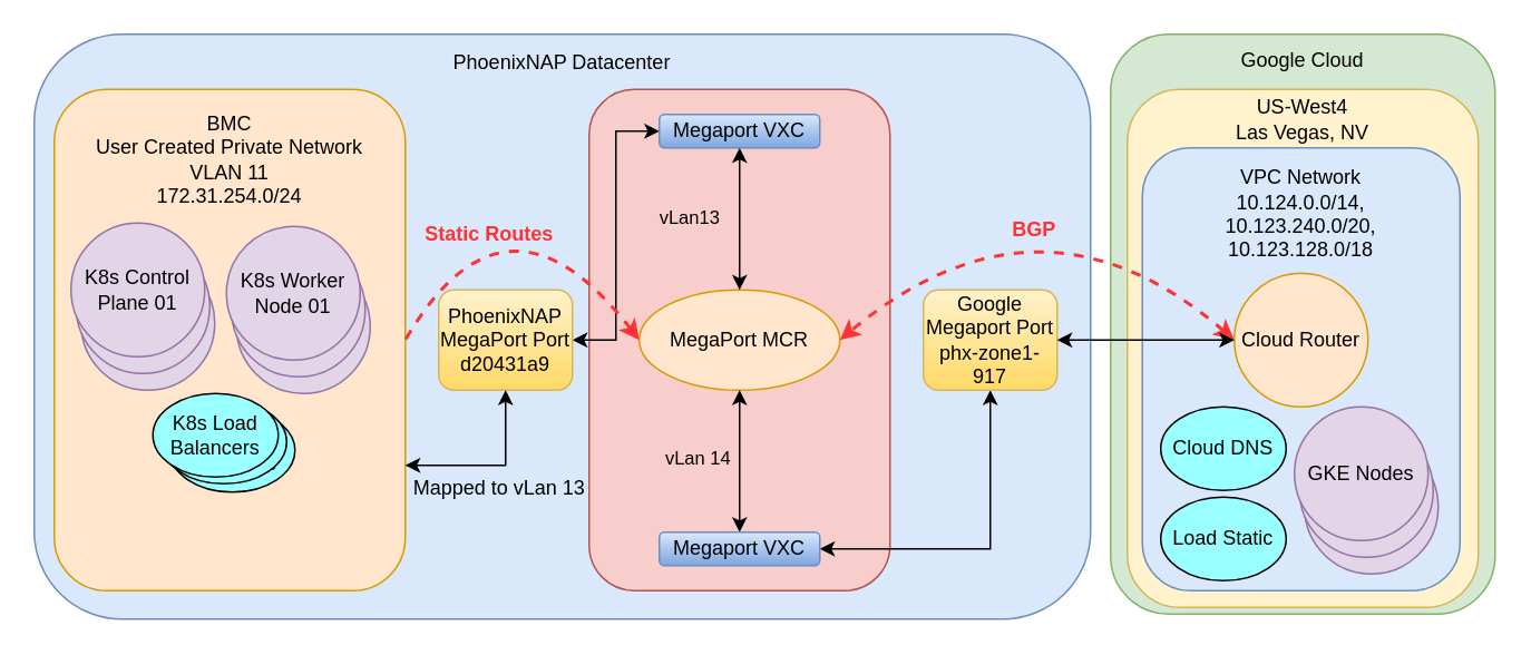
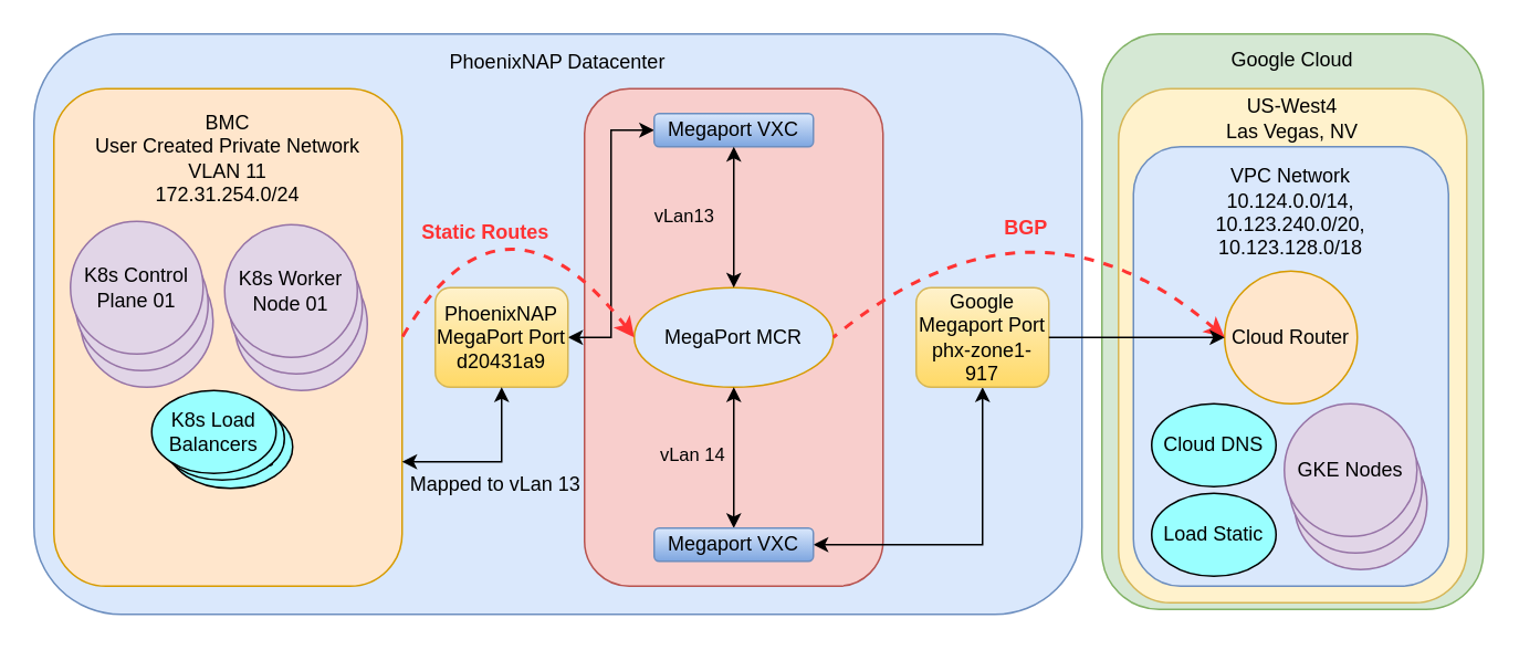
  <mxCell id="0" />
  <mxCell id="1" parent="0" />
  <mxCell id="2" value="Google Cloud&lt;br&gt;&lt;br&gt;&lt;br&gt;&lt;br&gt;&lt;br&gt;&lt;br&gt;&lt;br&gt;&lt;br&gt;&lt;br&gt;&lt;br&gt;&lt;br&gt;&lt;br&gt;&lt;br&gt;&lt;br&gt;&lt;br&gt;&lt;br&gt;&lt;br&gt;&lt;br&gt;&lt;br&gt;&lt;br&gt;&lt;br&gt;&lt;br&gt;&lt;br&gt;" style="rounded=1;whiteSpace=wrap;html=1;strokeColor=#82b366;fillColor=#d5e8d4;" parent="1" vertex="1"><mxGeometry x="664" y="20" width="230" height="347" as="geometry" /></mxCell>
  <mxCell id="3" value="PhoenixNAP Datacenter&lt;br&gt;&lt;br&gt;&lt;br&gt;&lt;br&gt;&lt;br&gt;&lt;br&gt;&lt;br&gt;&lt;br&gt;&lt;br&gt;&lt;br&gt;&lt;br&gt;&lt;br&gt;&lt;br&gt;&lt;br&gt;&lt;br&gt;&lt;br&gt;&lt;br&gt;&lt;br&gt;&lt;br&gt;&lt;br&gt;&lt;br&gt;&lt;br&gt;&lt;br&gt;" style="rounded=1;whiteSpace=wrap;html=1;strokeColor=#6c8ebf;fillColor=#dae8fc;" parent="1" vertex="1"><mxGeometry x="20" y="20" width="632" height="350" as="geometry" /></mxCell>
  <mxCell id="4" value="MegaPort" style="rounded=1;whiteSpace=wrap;html=1;strokeColor=#b85450;fillColor=#f8cecc;" parent="1" vertex="1"><mxGeometry x="352" y="53" width="180" height="300" as="geometry" /></mxCell>
  <mxCell id="5" value="&lt;div&gt;BMC&lt;/div&gt;&lt;div&gt;User Created Private Network&lt;/div&gt;&lt;div&gt;VLAN 11&lt;br&gt;&lt;/div&gt;&lt;div&gt;172.31.254.0/24&lt;/div&gt;&lt;div&gt;&lt;br&gt;&lt;/div&gt;&lt;div&gt;&lt;br&gt;&lt;/div&gt;&lt;div&gt;&lt;br&gt;&lt;/div&gt;&lt;div&gt;&lt;br&gt;&lt;/div&gt;&lt;div&gt;&lt;br&gt;&lt;/div&gt;&lt;div&gt;&lt;br&gt;&lt;/div&gt;&lt;div&gt;&lt;br&gt;&lt;/div&gt;&lt;div&gt;&lt;br&gt;&lt;/div&gt;&lt;div&gt;&lt;br&gt;&lt;/div&gt;&lt;div&gt;&lt;br&gt;&lt;/div&gt;&lt;div&gt;&lt;br&gt;&lt;/div&gt;&lt;div&gt;&lt;br&gt;&lt;/div&gt;&lt;div&gt;&lt;br&gt;&lt;/div&gt;&lt;div&gt;&lt;br&gt;&lt;/div&gt;&lt;div&gt;&lt;br&gt;&lt;/div&gt;" style="rounded=1;whiteSpace=wrap;html=1;fillColor=#ffe6cc;strokeColor=#d79b00;" parent="1" vertex="1"><mxGeometry x="32" y="53" width="210" height="300" as="geometry" /></mxCell>
  <mxCell id="6" style="edgeStyle=orthogonalEdgeStyle;rounded=0;orthogonalLoop=1;jettySize=auto;html=1;exitX=0.5;exitY=0;exitDx=0;exitDy=0;entryX=0;entryY=0.5;entryDx=0;entryDy=0;strokeColor=none;startArrow=classic;startFill=1;" parent="1" source="8" edge="1" target="9"><mxGeometry relative="1" as="geometry"><mxPoint x="372" y="103" as="targetPoint" /><Array as="points"><mxPoint x="302" y="78" /></Array></mxGeometry></mxCell>
  <mxCell id="7" style="edgeStyle=orthogonalEdgeStyle;rounded=0;orthogonalLoop=1;jettySize=auto;html=1;exitX=1;exitY=0.5;exitDx=0;exitDy=0;entryX=0;entryY=0.5;entryDx=0;entryDy=0;labelBackgroundColor=none;fontSize=12;fontColor=#000000;startArrow=classic;startFill=1;strokeColor=#000000;strokeWidth=1;" edge="1" parent="1" source="8" target="9"><mxGeometry relative="1" as="geometry" /></mxCell>
  <mxCell id="8" value="&lt;div&gt;PhoenixNAP&lt;/div&gt;&lt;div&gt;MegaPort Port&lt;/div&gt;&lt;div&gt;d20431a9&lt;br&gt;&lt;/div&gt;" style="rounded=1;whiteSpace=wrap;html=1;fillColor=#fff2cc;gradientColor=#ffd966;strokeColor=#d6b656;" parent="1" vertex="1"><mxGeometry x="262" y="173" width="80" height="60" as="geometry" /></mxCell>
  <mxCell id="9" value="&lt;div&gt;Megaport VXC&lt;/div&gt;" style="rounded=1;whiteSpace=wrap;html=1;fillColor=#dae8fc;gradientColor=#7ea6e0;strokeColor=#6c8ebf;" parent="1" vertex="1"><mxGeometry x="394" y="68" width="96" height="20" as="geometry" /></mxCell>
- <mxCell id="10" value="MegaPort MCR" style="ellipse;whiteSpace=wrap;html=1;aspect=fixed;rounded=1;fontSize=12;fillColor=#ffe6cc;strokeColor=#d79b00;" parent="1" vertex="1"><mxGeometry x="382" y="173" width="120" height="60" as="geometry" /></mxCell>
+ <mxCell id="10" value="MegaPort MCR" style="ellipse;whiteSpace=wrap;html=1;aspect=fixed;rounded=1;fontSize=12;fillColor=#dae8fc;strokeColor=#d79b00;" parent="1" vertex="1"><mxGeometry x="382" y="173" width="120" height="60" as="geometry" /></mxCell>
  <mxCell id="11" style="edgeStyle=orthogonalEdgeStyle;rounded=0;orthogonalLoop=1;jettySize=auto;html=1;exitX=0.5;exitY=1;exitDx=0;exitDy=0;entryX=1;entryY=0.5;entryDx=0;entryDy=0;startArrow=classic;startFill=1;" parent="1" source="15" target="14" edge="1"><mxGeometry relative="1" as="geometry"><mxPoint x="902" y="263" as="sourcePoint" /></mxGeometry></mxCell>
  <mxCell id="12" style="edgeStyle=orthogonalEdgeStyle;rounded=0;orthogonalLoop=1;jettySize=auto;html=1;entryX=0.5;entryY=1;entryDx=0;entryDy=0;startArrow=classic;startFill=1;" parent="1" source="14" target="10" edge="1"><mxGeometry relative="1" as="geometry" /></mxCell>
  <mxCell id="13" value="vLan 14" style="edgeLabel;html=1;align=center;verticalAlign=middle;resizable=0;points=[];labelBackgroundColor=none;" parent="12" vertex="1" connectable="0"><mxGeometry x="0.362" y="-1" relative="1" as="geometry"><mxPoint x="-27" y="13" as="offset" /></mxGeometry></mxCell>
  <mxCell id="14" value="&lt;div&gt;Megaport VXC&lt;/div&gt;" style="rounded=1;whiteSpace=wrap;html=1;fillColor=#dae8fc;gradientColor=#7ea6e0;strokeColor=#6c8ebf;" parent="1" vertex="1"><mxGeometry x="394" y="318" width="96" height="20" as="geometry" /></mxCell>
  <mxCell id="15" value="&lt;div&gt;Google&lt;/div&gt;&lt;div&gt;Megaport Port&lt;/div&gt;&lt;div&gt;phx-zone1-917&lt;br&gt;&lt;/div&gt;" style="rounded=1;whiteSpace=wrap;html=1;fillColor=#fff2cc;gradientColor=#ffd966;strokeColor=#d6b656;" parent="1" vertex="1"><mxGeometry x="552" y="173" width="80" height="60" as="geometry" /></mxCell>
  <mxCell id="16" value="&lt;font color=&quot;#000000&quot;&gt;K8s Control Plane 01&lt;/font&gt;" style="ellipse;whiteSpace=wrap;html=1;aspect=fixed;rounded=1;fontSize=12;fillColor=#e1d5e7;strokeColor=#9673a6;" vertex="1" parent="1"><mxGeometry x="48" y="153" width="80" height="80" as="geometry" /></mxCell>
  <mxCell id="17" value="&lt;font color=&quot;#000000&quot;&gt;K8s Control Plane 01&lt;/font&gt;" style="ellipse;whiteSpace=wrap;html=1;aspect=fixed;rounded=1;fontSize=12;fillColor=#e1d5e7;strokeColor=#9673a6;" vertex="1" parent="1"><mxGeometry x="45" y="143" width="80" height="80" as="geometry" /></mxCell>
  <mxCell id="18" value="&lt;font color=&quot;#000000&quot;&gt;K8s Control Plane 01&lt;/font&gt;" style="ellipse;whiteSpace=wrap;html=1;aspect=fixed;rounded=1;fontSize=12;fillColor=#e1d5e7;strokeColor=#9673a6;" vertex="1" parent="1"><mxGeometry x="42" y="133" width="80" height="80" as="geometry" /></mxCell>
  <mxCell id="19" value="&lt;font color=&quot;#000000&quot;&gt;K8s Control Plane 01&lt;/font&gt;" style="ellipse;whiteSpace=wrap;html=1;aspect=fixed;rounded=1;fontSize=12;fillColor=#e1d5e7;strokeColor=#9673a6;" vertex="1" parent="1"><mxGeometry x="141" y="155" width="80" height="80" as="geometry" /></mxCell>
  <mxCell id="20" value="&lt;font color=&quot;#000000&quot;&gt;K8s Control Plane 01&lt;/font&gt;" style="ellipse;whiteSpace=wrap;html=1;aspect=fixed;rounded=1;fontSize=12;fillColor=#e1d5e7;strokeColor=#9673a6;" vertex="1" parent="1"><mxGeometry x="138" y="145" width="80" height="80" as="geometry" /></mxCell>
  <mxCell id="21" value="&lt;font color=&quot;#000000&quot;&gt;K8s Worker Node 01&lt;/font&gt;" style="ellipse;whiteSpace=wrap;html=1;aspect=fixed;rounded=1;fontSize=12;fillColor=#e1d5e7;strokeColor=#9673a6;" vertex="1" parent="1"><mxGeometry x="135" y="135" width="80" height="80" as="geometry" /></mxCell>
  <mxCell id="22" value="&lt;div&gt;US-West4&lt;/div&gt;&lt;div&gt;Las Vegas, NV&lt;/div&gt;&lt;div&gt;&lt;br&gt;&lt;/div&gt;&lt;div&gt;&lt;br&gt;&lt;/div&gt;&lt;div&gt;&lt;br&gt;&lt;/div&gt;&lt;div&gt;&lt;br&gt;&lt;/div&gt;&lt;div&gt;&lt;br&gt;&lt;/div&gt;&lt;div&gt;&lt;br&gt;&lt;/div&gt;&lt;div&gt;&lt;br&gt;&lt;/div&gt;&lt;div&gt;&lt;br&gt;&lt;/div&gt;&lt;div&gt;&lt;br&gt;&lt;/div&gt;&lt;div&gt;&lt;br&gt;&lt;/div&gt;&lt;div&gt;&lt;br&gt;&lt;/div&gt;&lt;div&gt;&lt;br&gt;&lt;/div&gt;&lt;div&gt;&lt;br&gt;&lt;/div&gt;&lt;div&gt;&lt;br&gt;&lt;/div&gt;&lt;div&gt;&lt;br&gt;&lt;/div&gt;&lt;div&gt;&lt;br&gt;&lt;/div&gt;&lt;div&gt;&lt;br&gt;&lt;/div&gt;&lt;div&gt;&lt;br&gt;&lt;/div&gt;&lt;div&gt;&lt;br&gt;&lt;/div&gt;" style="rounded=1;whiteSpace=wrap;html=1;fillColor=#fff2cc;strokeColor=#d6b656;" vertex="1" parent="1"><mxGeometry x="674" y="53" width="210" height="310" as="geometry" /></mxCell>
  <mxCell id="23" value="VPC Network&lt;br&gt;10.124.0.0/14,&lt;br&gt;10.123.240.0/20,&lt;br&gt;10.123.128.0/18&lt;br&gt;&lt;br&gt;&lt;br&gt;&lt;br&gt;&lt;br&gt;&lt;br&gt;&lt;br&gt;&lt;br&gt;&lt;br&gt;&lt;br&gt;&lt;br&gt;&lt;br&gt;&lt;br&gt;&lt;br&gt;" style="rounded=1;whiteSpace=wrap;html=1;fillColor=#dae8fc;strokeColor=#6c8ebf;" vertex="1" parent="1"><mxGeometry x="683" y="88" width="190" height="265" as="geometry" /></mxCell>
  <mxCell id="24" value="&lt;font color=&quot;#000000&quot;&gt;Cloud Router&lt;/font&gt;" style="ellipse;whiteSpace=wrap;html=1;aspect=fixed;rounded=1;fontSize=12;fillColor=#ffe6cc;strokeColor=#d79b00;" vertex="1" parent="1"><mxGeometry x="738" y="163" width="80" height="80" as="geometry" /></mxCell>
- <mxCell id="25" value="&lt;font color=&quot;#ff3333&quot; size=&quot;1&quot;&gt;&lt;b style=&quot;font-size: 12px;&quot;&gt;BGP&lt;/b&gt;&lt;/font&gt;" style="curved=1;endArrow=classic;html=1;rounded=0;exitX=0;exitY=0.5;exitDx=0;exitDy=0;entryX=1;entryY=0.5;entryDx=0;entryDy=0;dashed=1;startArrow=classic;startFill=1;strokeColor=#FF3333;strokeWidth=2;labelBackgroundColor=none;" edge="1" parent="1" source="24" target="10"><mxGeometry x="0.153" y="23" width="50" height="50" relative="1" as="geometry"><mxPoint x="724.6" y="282.6" as="sourcePoint" /><mxPoint x="632" y="163" as="targetPoint" /><Array as="points"><mxPoint x="622" y="103" /></Array><mxPoint as="offset" /></mxGeometry></mxCell>
+ <mxCell id="25" value="&lt;font color=&quot;#ff3333&quot; size=&quot;1&quot;&gt;&lt;b style=&quot;font-size: 12px;&quot;&gt;BGP&lt;/b&gt;&lt;/font&gt;" style="curved=1;endArrow=none;html=1;rounded=0;exitX=0;exitY=0.5;exitDx=0;exitDy=0;entryX=1;entryY=0.5;entryDx=0;entryDy=0;dashed=1;startArrow=classic;startFill=1;strokeColor=#FF3333;strokeWidth=2;labelBackgroundColor=none;" edge="1" parent="1" source="24" target="10"><mxGeometry x="0.153" y="23" width="50" height="50" relative="1" as="geometry"><mxPoint x="724.6" y="282.6" as="sourcePoint" /><mxPoint x="632" y="163" as="targetPoint" /><Array as="points"><mxPoint x="622" y="103" /></Array><mxPoint as="offset" /></mxGeometry></mxCell>
  <mxCell id="26" value="&lt;font color=&quot;#000000&quot;&gt;K8s Control Plane 01&lt;/font&gt;" style="ellipse;whiteSpace=wrap;html=1;aspect=fixed;rounded=1;fontSize=12;fillColor=#e1d5e7;strokeColor=#9673a6;" vertex="1" parent="1"><mxGeometry x="780" y="263" width="80" height="80" as="geometry" /></mxCell>
  <mxCell id="27" value="&lt;font color=&quot;#000000&quot;&gt;K8s Control Plane 01&lt;/font&gt;" style="ellipse;whiteSpace=wrap;html=1;aspect=fixed;rounded=1;fontSize=12;fillColor=#e1d5e7;strokeColor=#9673a6;" vertex="1" parent="1"><mxGeometry x="777" y="253" width="80" height="80" as="geometry" /></mxCell>
  <mxCell id="28" value="&lt;font color=&quot;#000000&quot;&gt;GKE Nodes&lt;/font&gt;" style="ellipse;whiteSpace=wrap;html=1;aspect=fixed;rounded=1;fontSize=12;fillColor=#e1d5e7;strokeColor=#9673a6;" vertex="1" parent="1"><mxGeometry x="774" y="243" width="80" height="80" as="geometry" /></mxCell>
  <mxCell id="29" value="&lt;font color=&quot;#000000&quot;&gt;Cloud DNS&lt;/font&gt;" style="ellipse;whiteSpace=wrap;html=1;rounded=1;labelBackgroundColor=none;fontSize=12;fontColor=#FF3333;fillColor=#99FFFF;" vertex="1" parent="1"><mxGeometry x="694" y="243" width="75" height="50" as="geometry" /></mxCell>
  <mxCell id="30" value="&lt;font color=&quot;#000000&quot;&gt;Load Static&lt;/font&gt;" style="ellipse;whiteSpace=wrap;html=1;rounded=1;labelBackgroundColor=none;fontSize=12;fontColor=#FF3333;fillColor=#99FFFF;" vertex="1" parent="1"><mxGeometry x="694" y="297" width="75" height="50" as="geometry" /></mxCell>
  <mxCell id="31" value="&lt;font color=&quot;#000000&quot;&gt;K8s Load Balancers&lt;/font&gt;&lt;span style=&quot;color: rgba(0, 0, 0, 0); font-family: monospace; font-size: 0px; text-align: start;&quot;&gt;%3CmxGraphModel%3E%3Croot%3E%3CmxCell%20id%3D%220%22%2F%3E%3CmxCell%20id%3D%221%22%20parent%3D%220%22%2F%3E%3CmxCell%20id%3D%222%22%20value%3D%22%26lt%3Bfont%20color%3D%26quot%3B%23000000%26quot%3B%26gt%3BLoad%20Balancer%26lt%3B%2Ffont%26gt%3B%22%20style%3D%22ellipse%3BwhiteSpace%3Dwrap%3Bhtml%3D1%3Brounded%3D1%3BlabelBackgroundColor%3Dnone%3BfontSize%3D12%3BfontColor%3D%23FF3333%3BfillColor%3D%2399FFFF%3B%22%20vertex%3D%221%22%20parent%3D%221%22%3E%3CmxGeometry%20x%3D%221350%22%20y%3D%22394%22%20width%3D%2275%22%20height%3D%2250%22%20as%3D%22geometry%22%2F%3E%3C%2FmxCell%3E%3C%2Froot%3E%3C%2FmxGraphModel%3E&lt;/span&gt;" style="ellipse;whiteSpace=wrap;html=1;rounded=1;labelBackgroundColor=none;fontSize=12;fontColor=#FF3333;fillColor=#99FFFF;" vertex="1" parent="1"><mxGeometry x="101" y="244" width="75" height="50" as="geometry" /></mxCell>
  <mxCell id="32" value="&lt;font color=&quot;#000000&quot;&gt;K8s Load Balancers&lt;/font&gt;&lt;span style=&quot;color: rgba(0, 0, 0, 0); font-family: monospace; font-size: 0px; text-align: start;&quot;&gt;%3CmxGraphModel%3E%3Croot%3E%3CmxCell%20id%3D%220%22%2F%3E%3CmxCell%20id%3D%221%22%20parent%3D%220%22%2F%3E%3CmxCell%20id%3D%222%22%20value%3D%22%26lt%3Bfont%20color%3D%26quot%3B%23000000%26quot%3B%26gt%3BLoad%20Balancer%26lt%3B%2Ffont%26gt%3B%22%20style%3D%22ellipse%3BwhiteSpace%3Dwrap%3Bhtml%3D1%3Brounded%3D1%3BlabelBackgroundColor%3Dnone%3BfontSize%3D12%3BfontColor%3D%23FF3333%3BfillColor%3D%2399FFFF%3B%22%20vertex%3D%221%22%20parent%3D%221%22%3E%3CmxGeometry%20x%3D%221350%22%20y%3D%22394%22%20width%3D%2275%22%20height%3D%2250%22%20as%3D%22geometry%22%2F%3E%3C%2FmxCell%3E%3C%2Froot%3E%3C%2FmxGraphModel%3E&lt;/span&gt;" style="ellipse;whiteSpace=wrap;html=1;rounded=1;labelBackgroundColor=none;fontSize=12;fontColor=#FF3333;fillColor=#99FFFF;" vertex="1" parent="1"><mxGeometry x="96" y="239" width="75" height="50" as="geometry" /></mxCell>
  <mxCell id="33" value="&lt;font color=&quot;#000000&quot;&gt;K8s Load Balancers&lt;/font&gt;&lt;span style=&quot;color: rgba(0, 0, 0, 0); font-family: monospace; font-size: 0px; text-align: start;&quot;&gt;%3CmxGraphModel%3E%3Croot%3E%3CmxCell%20id%3D%220%22%2F%3E%3CmxCell%20id%3D%221%22%20parent%3D%220%22%2F%3E%3CmxCell%20id%3D%222%22%20value%3D%22%26lt%3Bfont%20color%3D%26quot%3B%23000000%26quot%3B%26gt%3BLoad%20Balancer%26lt%3B%2Ffont%26gt%3B%22%20style%3D%22ellipse%3BwhiteSpace%3Dwrap%3Bhtml%3D1%3Brounded%3D1%3BlabelBackgroundColor%3Dnone%3BfontSize%3D12%3BfontColor%3D%23FF3333%3BfillColor%3D%2399FFFF%3B%22%20vertex%3D%221%22%20parent%3D%221%22%3E%3CmxGeometry%20x%3D%221350%22%20y%3D%22394%22%20width%3D%2275%22%20height%3D%2250%22%20as%3D%22geometry%22%2F%3E%3C%2FmxCell%3E%3C%2Froot%3E%3C%2FmxGraphModel%3E&lt;/span&gt;" style="ellipse;whiteSpace=wrap;html=1;rounded=1;labelBackgroundColor=none;fontSize=12;fontColor=#FF3333;fillColor=#99FFFF;" vertex="1" parent="1"><mxGeometry x="91" y="235" width="75" height="50" as="geometry" /></mxCell>
- <mxCell id="34" style="edgeStyle=orthogonalEdgeStyle;rounded=0;orthogonalLoop=1;jettySize=auto;html=1;exitX=0;exitY=0.5;exitDx=0;exitDy=0;startArrow=classic;startFill=1;" parent="1" source="24" target="15" edge="1"><mxGeometry relative="1" as="geometry"><mxPoint x="740.8" y="302.7" as="sourcePoint" /></mxGeometry></mxCell>
+ <mxCell id="34" style="edgeStyle=orthogonalEdgeStyle;rounded=0;orthogonalLoop=1;jettySize=auto;html=1;exitX=0;exitY=0.5;exitDx=0;exitDy=0;startArrow=classic;startFill=1;endArrow=none;" parent="1" source="24" target="15" edge="1"><mxGeometry relative="1" as="geometry"><mxPoint x="740.8" y="302.7" as="sourcePoint" /></mxGeometry></mxCell>
  <mxCell id="35" style="edgeStyle=orthogonalEdgeStyle;rounded=0;orthogonalLoop=1;jettySize=auto;html=1;exitX=1;exitY=0.75;exitDx=0;exitDy=0;entryX=0.5;entryY=1;entryDx=0;entryDy=0;labelBackgroundColor=none;fontSize=12;fontColor=#000000;startArrow=classic;startFill=1;strokeColor=#000000;strokeWidth=1;" edge="1" parent="1" source="5" target="8"><mxGeometry relative="1" as="geometry" /></mxCell>
  <mxCell id="36" value="Mapped to vLan 13" style="edgeLabel;html=1;align=center;verticalAlign=middle;resizable=0;points=[];fontSize=12;fontColor=#000000;labelBackgroundColor=none;" vertex="1" connectable="0" parent="35"><mxGeometry x="0.086" relative="1" as="geometry"><mxPoint x="-2" y="13" as="offset" /></mxGeometry></mxCell>
  <mxCell id="37" value="vLan13" style="edgeStyle=orthogonalEdgeStyle;rounded=0;orthogonalLoop=1;jettySize=auto;html=1;exitX=0.5;exitY=1;exitDx=0;exitDy=0;entryX=0.5;entryY=0;entryDx=0;entryDy=0;startArrow=classic;startFill=1;labelBackgroundColor=none;" parent="1" source="9" target="10" edge="1"><mxGeometry x="-0.012" y="-30" relative="1" as="geometry"><mxPoint x="441" y="88" as="sourcePoint" /><mxPoint x="441" y="173" as="targetPoint" /><mxPoint as="offset" /></mxGeometry></mxCell>
  <mxCell id="38" value="&lt;font color=&quot;#ff3333&quot; size=&quot;1&quot;&gt;&lt;b style=&quot;font-size: 12px;&quot;&gt;Static Routes&lt;/b&gt;&lt;/font&gt;" style="curved=1;endArrow=none;html=1;rounded=0;exitX=0;exitY=0.5;exitDx=0;exitDy=0;entryX=1;entryY=0.5;entryDx=0;entryDy=0;dashed=1;startArrow=classic;startFill=1;strokeColor=#FF3333;strokeWidth=2;labelBackgroundColor=none;endFill=0;" edge="1" parent="1" source="10" target="5"><mxGeometry x="0.362" y="11" width="50" height="50" relative="1" as="geometry"><mxPoint x="748" y="213" as="sourcePoint" /><mxPoint x="512" y="213" as="targetPoint" /><Array as="points"><mxPoint x="302" y="100" /></Array><mxPoint as="offset" /></mxGeometry></mxCell>
